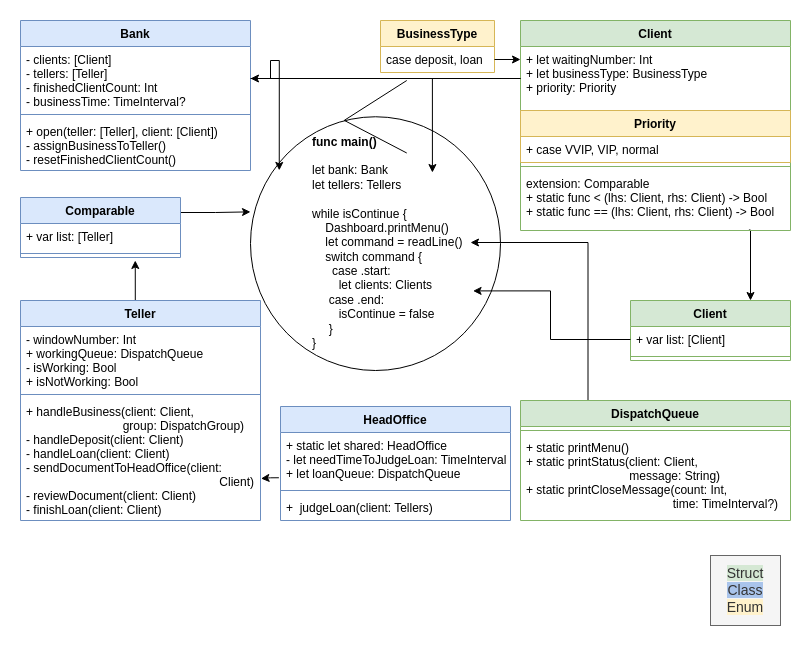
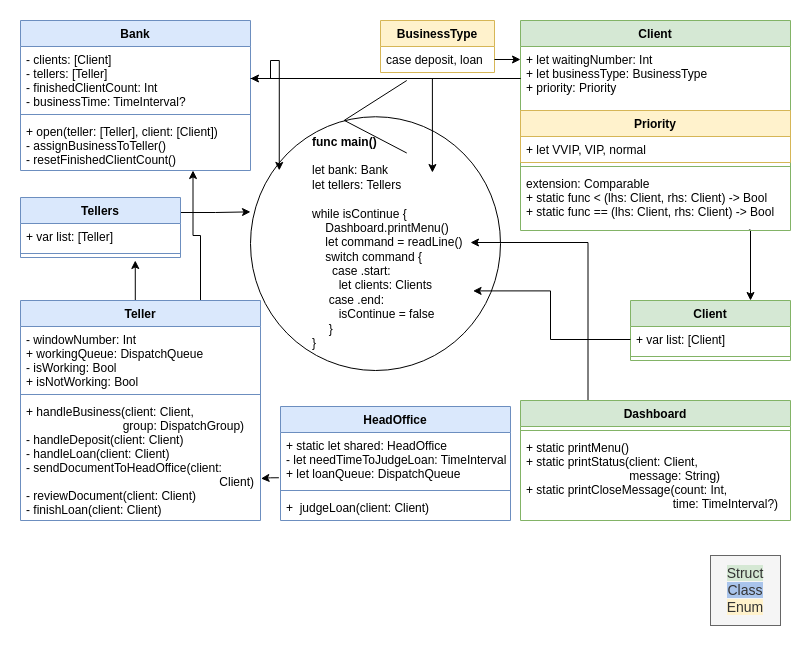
  <mxCell id="0" />
  <mxCell id="1" parent="0" />
  <mxCell id="2" value="" style="ellipse;shape=umlControl;whiteSpace=wrap;html=1;align=left;" vertex="1" parent="1"><mxGeometry x="250" y="80" width="250" height="290" as="geometry" /></mxCell>
  <mxCell id="3" value="&lt;b&gt;&lt;span&gt;func main()&lt;/span&gt;&lt;br&gt;&lt;/b&gt;&lt;br&gt;&lt;span&gt;let bank: Bank&lt;/span&gt;&lt;br&gt;&lt;span&gt;let tellers: Tellers&lt;/span&gt;&lt;br&gt;&lt;br&gt;&lt;span&gt;while isContinue {&lt;/span&gt;&lt;br&gt;&lt;span&gt;&amp;nbsp; &amp;nbsp; Dashboard.printMenu()&lt;/span&gt;&lt;br&gt;&lt;span&gt;&amp;nbsp; &amp;nbsp; let command = readLine()&lt;/span&gt;&lt;br&gt;&lt;span&gt;&amp;nbsp; &amp;nbsp; switch command {&lt;/span&gt;&lt;br&gt;&lt;span&gt;&amp;nbsp; &amp;nbsp; &amp;nbsp; case .start:&lt;/span&gt;&lt;br&gt;&lt;span&gt;&amp;nbsp; &amp;nbsp; &amp;nbsp; &amp;nbsp; let clients: Clients&lt;/span&gt;&lt;br&gt;&lt;span&gt;&amp;nbsp; &amp;nbsp; &amp;nbsp;case .end:&lt;/span&gt;&lt;br&gt;&lt;span&gt;&amp;nbsp; &amp;nbsp; &amp;nbsp; &amp;nbsp; isContinue = false&lt;/span&gt;&lt;br&gt;&lt;span&gt;&amp;nbsp; &amp;nbsp; &amp;nbsp;}&lt;/span&gt;&lt;br&gt;&lt;span&gt;}&lt;/span&gt;" style="text;html=1;strokeColor=none;fillColor=none;align=left;verticalAlign=middle;whiteSpace=wrap;rounded=0;" vertex="1" parent="1"><mxGeometry x="310" y="132" width="160" height="220" as="geometry" /></mxCell>
  <mxCell id="4" style="edgeStyle=orthogonalEdgeStyle;rounded=0;orthogonalLoop=1;jettySize=auto;html=1;exitX=0.25;exitY=0;exitDx=0;exitDy=0;entryX=1;entryY=0.5;entryDx=0;entryDy=0;" edge="1" parent="1" source="5" target="3"><mxGeometry relative="1" as="geometry" /></mxCell>
- <mxCell id="5" value="DispatchQueue" style="swimlane;fontStyle=1;align=center;verticalAlign=top;childLayout=stackLayout;horizontal=1;startSize=26;horizontalStack=0;resizeParent=1;resizeParentMax=0;resizeLast=0;collapsible=1;marginBottom=0;fillColor=#d5e8d4;strokeColor=#82b366;" vertex="1" parent="1"><mxGeometry x="520" y="400" width="270" height="120" as="geometry" /></mxCell>
+ <mxCell id="5" value="Dashboard" style="swimlane;fontStyle=1;align=center;verticalAlign=top;childLayout=stackLayout;horizontal=1;startSize=26;horizontalStack=0;resizeParent=1;resizeParentMax=0;resizeLast=0;collapsible=1;marginBottom=0;fillColor=#d5e8d4;strokeColor=#82b366;" vertex="1" parent="1"><mxGeometry x="520" y="400" width="270" height="120" as="geometry" /></mxCell>
  <mxCell id="6" value="" style="line;strokeWidth=1;fillColor=#d5e8d4;align=left;verticalAlign=middle;spacingTop=-1;spacingLeft=3;spacingRight=3;rotatable=0;labelPosition=right;points=[];portConstraint=eastwest;strokeColor=#82b366;" vertex="1" parent="5"><mxGeometry y="26" width="270" height="8" as="geometry" /></mxCell>
  <mxCell id="7" value="+ static printMenu()&#10;+ static printStatus(client: Client,&#10;                               message: String)&#10;+ static printCloseMessage(count: Int,&#10;                                            time: TimeInterval?)" style="text;strokeColor=none;fillColor=none;align=left;verticalAlign=top;spacingLeft=4;spacingRight=4;overflow=hidden;rotatable=0;points=[[0,0.5],[1,0.5]];portConstraint=eastwest;" vertex="1" parent="5"><mxGeometry y="34" width="270" height="86" as="geometry" /></mxCell>
  <mxCell id="8" value="Bank" style="swimlane;fontStyle=1;align=center;verticalAlign=top;childLayout=stackLayout;horizontal=1;startSize=26;horizontalStack=0;resizeParent=1;resizeParentMax=0;resizeLast=0;collapsible=1;marginBottom=0;fillColor=#dae8fc;strokeColor=#6c8ebf;" vertex="1" parent="1"><mxGeometry x="20" y="20" width="230" height="150" as="geometry" /></mxCell>
  <mxCell id="9" value="- clients: [Client]&#10;- tellers: [Teller]&#10;- finishedClientCount: Int&#10;- businessTime: TimeInterval?" style="text;strokeColor=none;fillColor=none;align=left;verticalAlign=top;spacingLeft=4;spacingRight=4;overflow=hidden;rotatable=0;points=[[0,0.5],[1,0.5]];portConstraint=eastwest;" vertex="1" parent="8"><mxGeometry y="26" width="230" height="64" as="geometry" /></mxCell>
  <mxCell id="10" value="" style="line;strokeWidth=1;fillColor=#dae8fc;align=left;verticalAlign=middle;spacingTop=-1;spacingLeft=3;spacingRight=3;rotatable=0;labelPosition=right;points=[];portConstraint=eastwest;strokeColor=#6c8ebf;" vertex="1" parent="8"><mxGeometry y="90" width="230" height="8" as="geometry" /></mxCell>
  <mxCell id="11" value="+ open(teller: [Teller], client: [Client])&#10;- assignBusinessToTeller()&#10;- resetFinishedClientCount()" style="text;strokeColor=none;fillColor=none;align=left;verticalAlign=top;spacingLeft=4;spacingRight=4;overflow=hidden;rotatable=0;points=[[0,0.5],[1,0.5]];portConstraint=eastwest;" vertex="1" parent="8"><mxGeometry y="98" width="230" height="52" as="geometry" /></mxCell>
  <mxCell id="12" style="edgeStyle=orthogonalEdgeStyle;rounded=0;orthogonalLoop=1;jettySize=auto;html=1;entryX=0.115;entryY=0.31;entryDx=0;entryDy=0;entryPerimeter=0;" edge="1" parent="1" source="9" target="2"><mxGeometry relative="1" as="geometry" /></mxCell>
  <mxCell id="13" style="edgeStyle=orthogonalEdgeStyle;rounded=0;orthogonalLoop=1;jettySize=auto;html=1;exitX=0.846;exitY=0.991;exitDx=0;exitDy=0;entryX=0.75;entryY=0;entryDx=0;entryDy=0;exitPerimeter=0;" edge="1" parent="1" source="19" target="26"><mxGeometry relative="1" as="geometry"><Array as="points"><mxPoint x="750" y="230" /></Array></mxGeometry></mxCell>
  <mxCell id="14" value="Client" style="swimlane;fontStyle=1;align=center;verticalAlign=top;childLayout=stackLayout;horizontal=1;startSize=26;horizontalStack=0;resizeParent=1;resizeParentMax=0;resizeLast=0;collapsible=1;marginBottom=0;fillColor=#d5e8d4;strokeColor=#82b366;" vertex="1" parent="1"><mxGeometry x="520" y="20" width="270" height="210" as="geometry" /></mxCell>
  <mxCell id="15" value="+ let waitingNumber: Int&#10;+ let businessType: BusinessType&#10;+ priority: Priority" style="text;strokeColor=none;fillColor=none;align=left;verticalAlign=top;spacingLeft=4;spacingRight=4;overflow=hidden;rotatable=0;points=[[0,0.5],[1,0.5]];portConstraint=eastwest;" vertex="1" parent="14"><mxGeometry y="26" width="270" height="64" as="geometry" /></mxCell>
  <mxCell id="16" value="Priority" style="swimlane;fontStyle=1;childLayout=stackLayout;horizontal=1;startSize=26;fillColor=#fff2cc;horizontalStack=0;resizeParent=1;resizeParentMax=0;resizeLast=0;collapsible=1;marginBottom=0;align=center;strokeColor=#d6b656;" vertex="1" parent="14"><mxGeometry y="90" width="270" height="52" as="geometry" /></mxCell>
- <mxCell id="17" value="+ case VVIP, VIP, normal" style="text;strokeColor=none;fillColor=none;align=left;verticalAlign=top;spacingLeft=4;spacingRight=4;overflow=hidden;rotatable=0;points=[[0,0.5],[1,0.5]];portConstraint=eastwest;" vertex="1" parent="16"><mxGeometry y="26" width="270" height="26" as="geometry" /></mxCell>
+ <mxCell id="17" value="+ let VVIP, VIP, normal" style="text;strokeColor=none;fillColor=none;align=left;verticalAlign=top;spacingLeft=4;spacingRight=4;overflow=hidden;rotatable=0;points=[[0,0.5],[1,0.5]];portConstraint=eastwest;" vertex="1" parent="16"><mxGeometry y="26" width="270" height="26" as="geometry" /></mxCell>
  <mxCell id="18" value="" style="line;strokeWidth=1;fillColor=#d5e8d4;align=left;verticalAlign=middle;spacingTop=-1;spacingLeft=3;spacingRight=3;rotatable=0;labelPosition=right;points=[];portConstraint=eastwest;strokeColor=#82b366;" vertex="1" parent="14"><mxGeometry y="142" width="270" height="8" as="geometry" /></mxCell>
  <mxCell id="19" value="extension: Comparable&#10;+ static func &lt; (lhs: Client, rhs: Client) -&gt; Bool&#10;+ static func == (lhs: Client, rhs: Client) -&gt; Bool" style="text;strokeColor=none;fillColor=none;align=left;verticalAlign=top;spacingLeft=4;spacingRight=4;overflow=hidden;rotatable=0;points=[[0,0.5],[1,0.5]];portConstraint=eastwest;" vertex="1" parent="14"><mxGeometry y="150" width="270" height="60" as="geometry" /></mxCell>
  <mxCell id="20" style="edgeStyle=orthogonalEdgeStyle;rounded=0;orthogonalLoop=1;jettySize=auto;html=1;entryX=0.762;entryY=0.182;entryDx=0;entryDy=0;entryPerimeter=0;" edge="1" parent="1" source="15" target="3"><mxGeometry relative="1" as="geometry" /></mxCell>
  <mxCell id="21" style="edgeStyle=orthogonalEdgeStyle;rounded=0;orthogonalLoop=1;jettySize=auto;html=1;exitX=0;exitY=0.5;exitDx=0;exitDy=0;entryX=1;entryY=0.5;entryDx=0;entryDy=0;" edge="1" parent="1" source="15" target="9"><mxGeometry relative="1" as="geometry" /></mxCell>
  <mxCell id="22" style="edgeStyle=orthogonalEdgeStyle;rounded=0;orthogonalLoop=1;jettySize=auto;html=1;exitX=1;exitY=0.25;exitDx=0;exitDy=0;entryX=0;entryY=0.453;entryDx=0;entryDy=0;entryPerimeter=0;" edge="1" parent="1" source="23" target="2"><mxGeometry relative="1" as="geometry" /></mxCell>
- <mxCell id="23" value="Comparable" style="swimlane;fontStyle=1;align=center;verticalAlign=top;childLayout=stackLayout;horizontal=1;startSize=26;horizontalStack=0;resizeParent=1;resizeParentMax=0;resizeLast=0;collapsible=1;marginBottom=0;fillColor=#dae8fc;strokeColor=#6c8ebf;" vertex="1" parent="1"><mxGeometry x="20" y="197" width="160" height="60" as="geometry" /></mxCell>
+ <mxCell id="23" value="Tellers" style="swimlane;fontStyle=1;align=center;verticalAlign=top;childLayout=stackLayout;horizontal=1;startSize=26;horizontalStack=0;resizeParent=1;resizeParentMax=0;resizeLast=0;collapsible=1;marginBottom=0;fillColor=#dae8fc;strokeColor=#6c8ebf;" vertex="1" parent="1"><mxGeometry x="20" y="197" width="160" height="60" as="geometry" /></mxCell>
  <mxCell id="24" value="+ var list: [Teller]" style="text;strokeColor=none;fillColor=none;align=left;verticalAlign=top;spacingLeft=4;spacingRight=4;overflow=hidden;rotatable=0;points=[[0,0.5],[1,0.5]];portConstraint=eastwest;" vertex="1" parent="23"><mxGeometry y="26" width="160" height="26" as="geometry" /></mxCell>
  <mxCell id="25" value="" style="line;strokeWidth=1;fillColor=#dae8fc;align=left;verticalAlign=middle;spacingTop=-1;spacingLeft=3;spacingRight=3;rotatable=0;labelPosition=right;points=[];portConstraint=eastwest;strokeColor=#6c8ebf;" vertex="1" parent="23"><mxGeometry y="52" width="160" height="8" as="geometry" /></mxCell>
  <mxCell id="26" value="Client" style="swimlane;fontStyle=1;align=center;verticalAlign=top;childLayout=stackLayout;horizontal=1;startSize=26;horizontalStack=0;resizeParent=1;resizeParentMax=0;resizeLast=0;collapsible=1;marginBottom=0;fillColor=#d5e8d4;strokeColor=#82b366;" vertex="1" parent="1"><mxGeometry x="630" y="300" width="160" height="60" as="geometry" /></mxCell>
  <mxCell id="27" value="+ var list: [Client]" style="text;strokeColor=none;fillColor=none;align=left;verticalAlign=top;spacingLeft=4;spacingRight=4;overflow=hidden;rotatable=0;points=[[0,0.5],[1,0.5]];portConstraint=eastwest;" vertex="1" parent="26"><mxGeometry y="26" width="160" height="26" as="geometry" /></mxCell>
  <mxCell id="28" value="" style="line;strokeWidth=1;fillColor=#d5e8d4;align=left;verticalAlign=middle;spacingTop=-1;spacingLeft=3;spacingRight=3;rotatable=0;labelPosition=right;points=[];portConstraint=eastwest;strokeColor=#82b366;" vertex="1" parent="26"><mxGeometry y="52" width="160" height="8" as="geometry" /></mxCell>
  <mxCell id="29" style="edgeStyle=orthogonalEdgeStyle;rounded=0;orthogonalLoop=1;jettySize=auto;html=1;entryX=1.016;entryY=0.72;entryDx=0;entryDy=0;entryPerimeter=0;" edge="1" parent="1" source="27" target="3"><mxGeometry relative="1" as="geometry" /></mxCell>
+ <mxCell id="30" style="edgeStyle=orthogonalEdgeStyle;rounded=0;orthogonalLoop=1;jettySize=auto;html=1;exitX=0.75;exitY=0;exitDx=0;exitDy=0;entryX=0.75;entryY=1;entryDx=0;entryDy=0;" edge="1" parent="1" source="32" target="8"><mxGeometry relative="1" as="geometry" /></mxCell>
  <mxCell id="31" style="edgeStyle=orthogonalEdgeStyle;rounded=0;orthogonalLoop=1;jettySize=auto;html=1;exitX=0.5;exitY=0;exitDx=0;exitDy=0;" edge="1" parent="1" source="32"><mxGeometry relative="1" as="geometry"><mxPoint x="134.762" y="260" as="targetPoint" /><Array as="points"><mxPoint x="135" y="300" /></Array></mxGeometry></mxCell>
  <mxCell id="32" value="Teller" style="swimlane;fontStyle=1;align=center;verticalAlign=top;childLayout=stackLayout;horizontal=1;startSize=26;horizontalStack=0;resizeParent=1;resizeParentMax=0;resizeLast=0;collapsible=1;marginBottom=0;fillColor=#dae8fc;strokeColor=#6c8ebf;" vertex="1" parent="1"><mxGeometry x="20" y="300" width="240" height="220" as="geometry" /></mxCell>
  <mxCell id="33" value="- windowNumber: Int&#10;+ workingQueue: DispatchQueue&#10;- isWorking: Bool&#10;+ isNotWorking: Bool" style="text;strokeColor=none;fillColor=none;align=left;verticalAlign=top;spacingLeft=4;spacingRight=4;overflow=hidden;rotatable=0;points=[[0,0.5],[1,0.5]];portConstraint=eastwest;" vertex="1" parent="32"><mxGeometry y="26" width="240" height="64" as="geometry" /></mxCell>
  <mxCell id="34" value="" style="line;strokeWidth=1;fillColor=#dae8fc;align=left;verticalAlign=middle;spacingTop=-1;spacingLeft=3;spacingRight=3;rotatable=0;labelPosition=right;points=[];portConstraint=eastwest;strokeColor=#6c8ebf;" vertex="1" parent="32"><mxGeometry y="90" width="240" height="8" as="geometry" /></mxCell>
  <mxCell id="35" value="+ handleBusiness(client: Client, &#10;                             group: DispatchGroup)&#10;- handleDeposit(client: Client)&#10;- handleLoan(client: Client)&#10;- sendDocumentToHeadOffice(client: &#10;                                                          Client)&#10;- reviewDocument(client: Client) &#10;- finishLoan(client: Client)" style="text;strokeColor=none;fillColor=none;align=left;verticalAlign=top;spacingLeft=4;spacingRight=4;overflow=hidden;rotatable=0;points=[[0,0.5],[1,0.5]];portConstraint=eastwest;" vertex="1" parent="32"><mxGeometry y="98" width="240" height="122" as="geometry" /></mxCell>
  <mxCell id="36" value="HeadOffice" style="swimlane;fontStyle=1;align=center;verticalAlign=top;childLayout=stackLayout;horizontal=1;startSize=26;horizontalStack=0;resizeParent=1;resizeParentMax=0;resizeLast=0;collapsible=1;marginBottom=0;fillColor=#dae8fc;strokeColor=#6c8ebf;" vertex="1" parent="1"><mxGeometry x="280" y="406" width="230" height="114" as="geometry" /></mxCell>
  <mxCell id="37" value="+ static let shared: HeadOffice&#10;- let needTimeToJudgeLoan: TimeInterval&#10;+ let loanQueue: DispatchQueue" style="text;strokeColor=none;fillColor=none;align=left;verticalAlign=top;spacingLeft=4;spacingRight=4;overflow=hidden;rotatable=0;points=[[0,0.5],[1,0.5]];portConstraint=eastwest;" vertex="1" parent="36"><mxGeometry y="26" width="230" height="54" as="geometry" /></mxCell>
  <mxCell id="38" value="" style="line;strokeWidth=1;fillColor=#dae8fc;align=left;verticalAlign=middle;spacingTop=-1;spacingLeft=3;spacingRight=3;rotatable=0;labelPosition=right;points=[];portConstraint=eastwest;strokeColor=#6c8ebf;" vertex="1" parent="36"><mxGeometry y="80" width="230" height="8" as="geometry" /></mxCell>
- <mxCell id="39" value="+  judgeLoan(client: Tellers) " style="text;strokeColor=none;fillColor=none;align=left;verticalAlign=top;spacingLeft=4;spacingRight=4;overflow=hidden;rotatable=0;points=[[0,0.5],[1,0.5]];portConstraint=eastwest;" vertex="1" parent="36"><mxGeometry y="88" width="230" height="26" as="geometry" /></mxCell>
+ <mxCell id="39" value="+  judgeLoan(client: Client) " style="text;strokeColor=none;fillColor=none;align=left;verticalAlign=top;spacingLeft=4;spacingRight=4;overflow=hidden;rotatable=0;points=[[0,0.5],[1,0.5]];portConstraint=eastwest;" vertex="1" parent="36"><mxGeometry y="88" width="230" height="26" as="geometry" /></mxCell>
  <mxCell id="40" style="edgeStyle=orthogonalEdgeStyle;rounded=0;orthogonalLoop=1;jettySize=auto;html=1;entryX=1.002;entryY=0.656;entryDx=0;entryDy=0;entryPerimeter=0;exitX=-0.007;exitY=0.838;exitDx=0;exitDy=0;exitPerimeter=0;" edge="1" parent="1" source="37" target="35"><mxGeometry relative="1" as="geometry"><mxPoint x="270" y="478" as="sourcePoint" /><Array as="points"><mxPoint x="270" y="477" /></Array></mxGeometry></mxCell>
  <mxCell id="41" value="BusinessType" style="swimlane;fontStyle=1;childLayout=stackLayout;horizontal=1;startSize=26;fillColor=#fff2cc;horizontalStack=0;resizeParent=1;resizeParentMax=0;resizeLast=0;collapsible=1;marginBottom=0;align=center;strokeColor=#d6b656;" vertex="1" parent="1"><mxGeometry x="380" y="20" width="114" height="52" as="geometry" /></mxCell>
  <mxCell id="42" value="case deposit, loan" style="text;strokeColor=none;fillColor=none;align=left;verticalAlign=top;spacingLeft=4;spacingRight=4;overflow=hidden;rotatable=0;points=[[0,0.5],[1,0.5]];portConstraint=eastwest;" vertex="1" parent="41"><mxGeometry y="26" width="114" height="26" as="geometry" /></mxCell>
  <mxCell id="43" style="edgeStyle=orthogonalEdgeStyle;rounded=0;orthogonalLoop=1;jettySize=auto;html=1;exitX=1;exitY=0.5;exitDx=0;exitDy=0;entryX=0;entryY=0.203;entryDx=0;entryDy=0;entryPerimeter=0;" edge="1" parent="1" source="42" target="15"><mxGeometry relative="1" as="geometry" /></mxCell>
  <mxCell id="44" value="&lt;span style=&quot;background-color: rgb(213, 232, 212); font-size: 14px;&quot;&gt;Struct&lt;/span&gt;&lt;br style=&quot;font-size: 14px;&quot;&gt;&lt;span style=&quot;background-color: rgb(169, 196, 235); font-size: 14px;&quot;&gt;Class&lt;br style=&quot;font-size: 14px;&quot;&gt;&lt;/span&gt;&lt;span style=&quot;background-color: rgb(255, 242, 204); font-size: 14px;&quot;&gt;Enum&lt;/span&gt;" style="text;html=1;strokeColor=#666666;fillColor=#f5f5f5;align=center;verticalAlign=middle;whiteSpace=wrap;rounded=0;spacingTop=0;fontSize=14;fontColor=#333333;" vertex="1" parent="1"><mxGeometry x="710" y="555" width="70" height="70" as="geometry" /></mxCell>
